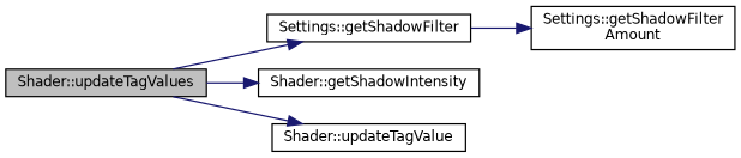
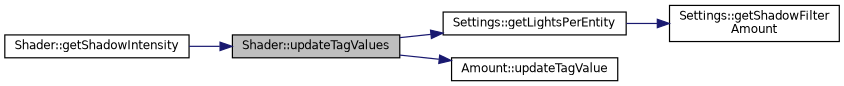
  digraph {
    rankdir=LR
    node [color=black fillcolor=white fontname=Helvetica fontsize=10 shape=record style=filled]
    edge [color=midnightblue fontname=Helvetica fontsize=10 labelfontname=Helvetica labelfontsize=10 style=solid]
    n1 [fillcolor=grey75 fontcolor=black height=0.2 label="Shader::updateTagValues" width=0.4]
-   n2 [height=0.2 label="Settings::getShadowFilter" width=0.4]
+   n2 [height=0.2 label="Settings::getLightsPerEntity" width=0.4]
    n3 [height=0.2 label="Shader::getShadowIntensity" width=0.4]
-   n4 [height=0.2 label="Shader::updateTagValue" width=0.4]
+   n4 [height=0.2 label="Amount::updateTagValue" width=0.4]
    n5 [height=0.2 label="Settings::getShadowFilter\lAmount" width=0.4]
    n1 -> n2
-   n1 -> n3
+   n3 -> n1
    n1 -> n4
    n2 -> n5
  }
